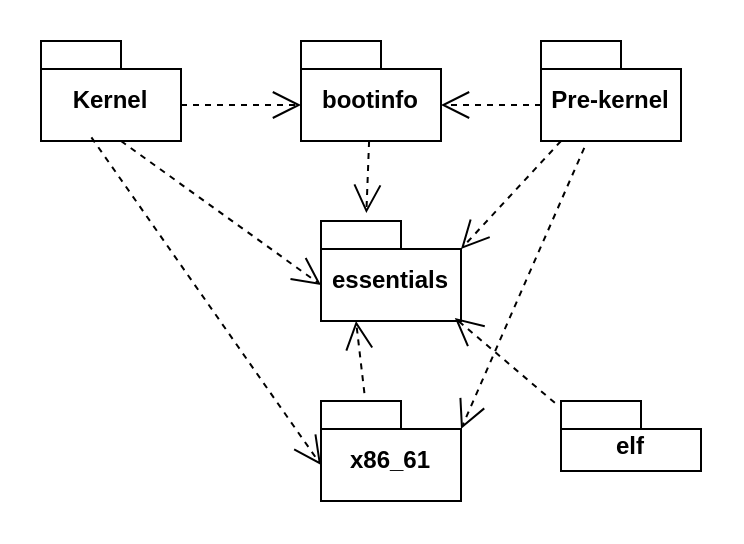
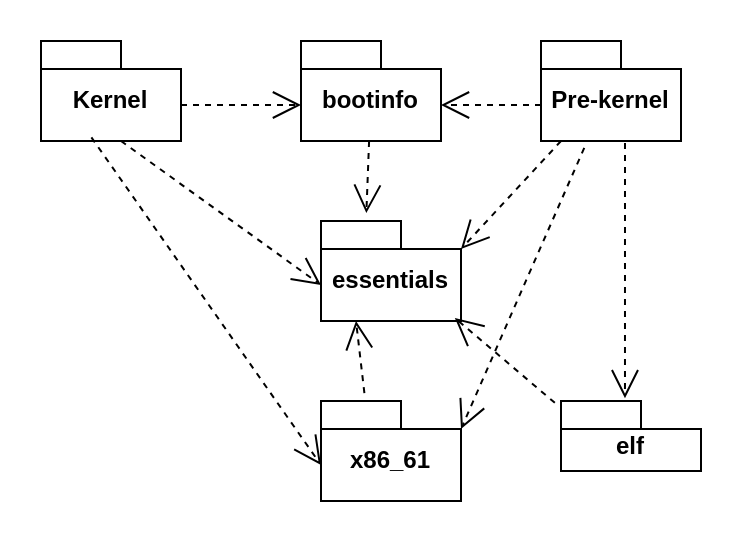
  <mxCell id="0" />
  <mxCell id="1" parent="0" />
  <mxCell id="2" value="Kernel" style="shape=folder;fontStyle=1;spacingTop=10;tabWidth=40;tabHeight=14;tabPosition=left;html=1;whiteSpace=wrap;" parent="1" vertex="1"><mxGeometry x="20" y="20" width="70" height="50" as="geometry" /></mxCell>
  <mxCell id="3" value="Pre-kernel" style="shape=folder;fontStyle=1;spacingTop=10;tabWidth=40;tabHeight=14;tabPosition=left;html=1;whiteSpace=wrap;" parent="1" vertex="1"><mxGeometry x="270" y="20" width="70" height="50" as="geometry" /></mxCell>
  <mxCell id="4" value="elf" style="shape=folder;fontStyle=1;spacingTop=10;tabWidth=40;tabHeight=14;tabPosition=left;html=1;whiteSpace=wrap;" parent="1" vertex="1"><mxGeometry x="280" y="200" width="70" height="35" as="geometry" /></mxCell>
  <mxCell id="5" value="bootinfo" style="shape=folder;fontStyle=1;spacingTop=10;tabWidth=40;tabHeight=14;tabPosition=left;html=1;whiteSpace=wrap;" parent="1" vertex="1"><mxGeometry x="150" y="20" width="70" height="50" as="geometry" /></mxCell>
  <mxCell id="6" value="essentials" style="shape=folder;fontStyle=1;spacingTop=10;tabWidth=40;tabHeight=14;tabPosition=left;html=1;whiteSpace=wrap;" parent="1" vertex="1"><mxGeometry x="160" y="110" width="70" height="50" as="geometry" /></mxCell>
  <mxCell id="7" value="x86_61" style="shape=folder;fontStyle=1;spacingTop=10;tabWidth=40;tabHeight=14;tabPosition=left;html=1;whiteSpace=wrap;" parent="1" vertex="1"><mxGeometry x="160" y="200" width="70" height="50" as="geometry" /></mxCell>
+ <mxCell id="8" value="" style="endArrow=open;endSize=12;dashed=1;html=1;rounded=0;exitX=0.6;exitY=1.02;exitDx=0;exitDy=0;exitPerimeter=0;entryX=0.457;entryY=-0.04;entryDx=0;entryDy=0;entryPerimeter=0;" parent="1" source="3" target="4" edge="1"><mxGeometry width="160" relative="1" as="geometry"><mxPoint x="290" y="110" as="sourcePoint" /><mxPoint x="312" y="190" as="targetPoint" /></mxGeometry></mxCell>
  <mxCell id="9" value="" style="endArrow=open;endSize=12;dashed=1;html=1;rounded=0;exitX=0.6;exitY=1.02;exitDx=0;exitDy=0;exitPerimeter=0;entryX=0;entryY=0;entryDx=70;entryDy=14;entryPerimeter=0;" parent="1" target="6" edge="1"><mxGeometry width="160" relative="1" as="geometry"><mxPoint x="280" y="70" as="sourcePoint" /><mxPoint x="280" y="197" as="targetPoint" /></mxGeometry></mxCell>
  <mxCell id="10" value="" style="endArrow=open;endSize=12;dashed=1;html=1;rounded=0;exitX=0.309;exitY=1.068;exitDx=0;exitDy=0;exitPerimeter=0;entryX=0;entryY=0;entryDx=70;entryDy=14;entryPerimeter=0;" parent="1" source="3" target="7" edge="1"><mxGeometry width="160" relative="1" as="geometry"><mxPoint x="290" y="80" as="sourcePoint" /><mxPoint x="240" y="134" as="targetPoint" /></mxGeometry></mxCell>
  <mxCell id="11" value="" style="endArrow=open;endSize=12;dashed=1;html=1;rounded=0;exitX=0;exitY=0;exitDx=0;exitDy=32;exitPerimeter=0;entryX=0;entryY=0;entryDx=70;entryDy=32;entryPerimeter=0;" parent="1" source="3" target="5" edge="1"><mxGeometry width="160" relative="1" as="geometry"><mxPoint x="302" y="83" as="sourcePoint" /><mxPoint x="240" y="224" as="targetPoint" /></mxGeometry></mxCell>
  <mxCell id="12" value="" style="endArrow=open;endSize=12;dashed=1;html=1;rounded=0;exitX=0;exitY=0;exitDx=70;exitDy=32;exitPerimeter=0;entryX=0;entryY=0;entryDx=0;entryDy=32;entryPerimeter=0;" parent="1" source="2" target="5" edge="1"><mxGeometry width="160" relative="1" as="geometry"><mxPoint x="312" y="93" as="sourcePoint" /><mxPoint x="250" y="234" as="targetPoint" /></mxGeometry></mxCell>
  <mxCell id="13" value="" style="endArrow=open;endSize=12;dashed=1;html=1;rounded=0;exitX=0;exitY=0;exitDx=70;exitDy=32;exitPerimeter=0;entryX=0;entryY=0;entryDx=0;entryDy=32;entryPerimeter=0;" parent="1" target="6" edge="1"><mxGeometry width="160" relative="1" as="geometry"><mxPoint x="60" y="70" as="sourcePoint" /><mxPoint x="120" y="70" as="targetPoint" /></mxGeometry></mxCell>
  <mxCell id="14" value="" style="endArrow=open;endSize=12;dashed=1;html=1;rounded=0;exitX=0.36;exitY=0.964;exitDx=0;exitDy=0;exitPerimeter=0;entryX=0;entryY=0;entryDx=0;entryDy=32;entryPerimeter=0;" parent="1" source="2" target="7" edge="1"><mxGeometry width="160" relative="1" as="geometry"><mxPoint x="110" y="72" as="sourcePoint" /><mxPoint x="170" y="72" as="targetPoint" /></mxGeometry></mxCell>
  <mxCell id="15" value="" style="endArrow=open;endSize=12;dashed=1;html=1;rounded=0;entryX=0.324;entryY=-0.079;entryDx=0;entryDy=0;entryPerimeter=0;" edge="1" parent="1" source="5" target="6"><mxGeometry width="160" relative="1" as="geometry"><mxPoint x="70" y="80" as="sourcePoint" /><mxPoint x="170" y="152" as="targetPoint" /></mxGeometry></mxCell>
  <mxCell id="16" value="" style="endArrow=open;endSize=12;dashed=1;html=1;rounded=0;entryX=0.25;entryY=1;entryDx=0;entryDy=0;entryPerimeter=0;exitX=0.31;exitY=-0.079;exitDx=0;exitDy=0;exitPerimeter=0;" edge="1" parent="1" source="7" target="6"><mxGeometry width="160" relative="1" as="geometry"><mxPoint x="200" y="190" as="sourcePoint" /><mxPoint x="184.5" y="206" as="targetPoint" /></mxGeometry></mxCell>
  <mxCell id="17" value="" style="endArrow=open;endSize=12;dashed=1;html=1;rounded=0;entryX=0.956;entryY=0.969;entryDx=0;entryDy=0;entryPerimeter=0;exitX=-0.044;exitY=0.026;exitDx=0;exitDy=0;exitPerimeter=0;" edge="1" parent="1" source="4" target="6"><mxGeometry width="160" relative="1" as="geometry"><mxPoint x="192" y="206" as="sourcePoint" /><mxPoint x="188" y="170" as="targetPoint" /></mxGeometry></mxCell>
